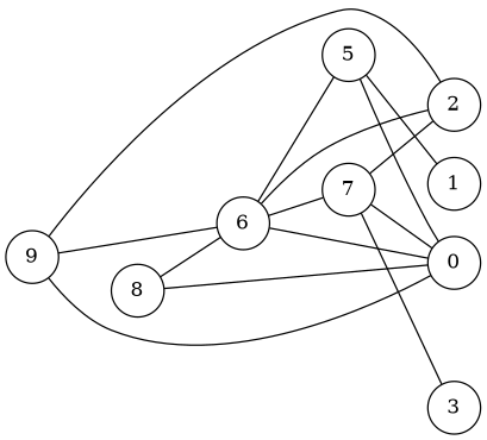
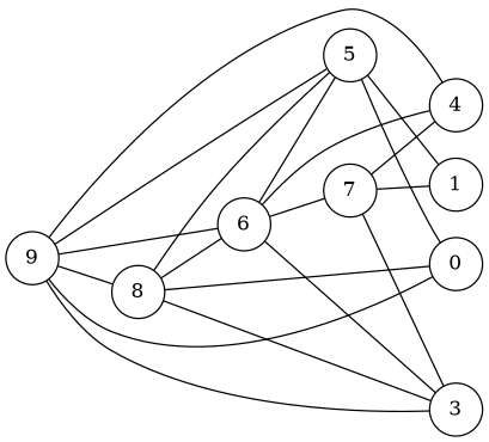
  graph {
    rankdir=LR
    node [shape=circle]
    5
    0
    1
    6
-   2
+   2 [label=4]
    7
    3
    8
    9
    5 -- 0
    5 -- 1
    6 -- 5
-   6 -- 0
+   6 -- 3
    6 -- 2
    6 -- 7
-   7 -- 0
+   7 -- 1
    7 -- 2
    7 -- 3
+   8 -- 5
    8 -- 0
    8 -- 6
+   8 -- 3
+   9 -- 5
    9 -- 0
    9 -- 6
    9 -- 2
+   9 -- 3
+   9 -- 8
  }
